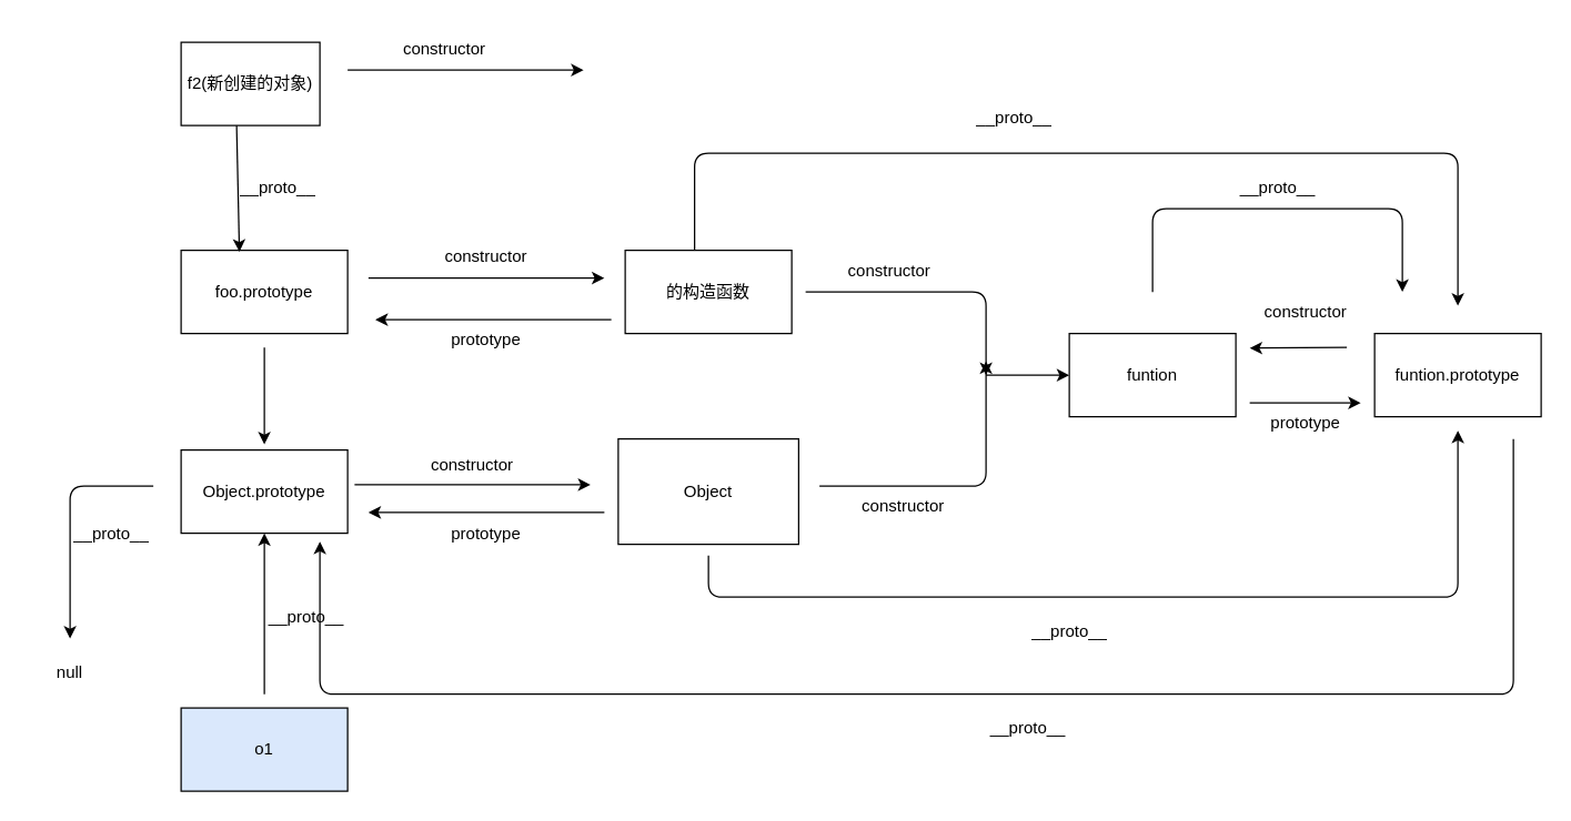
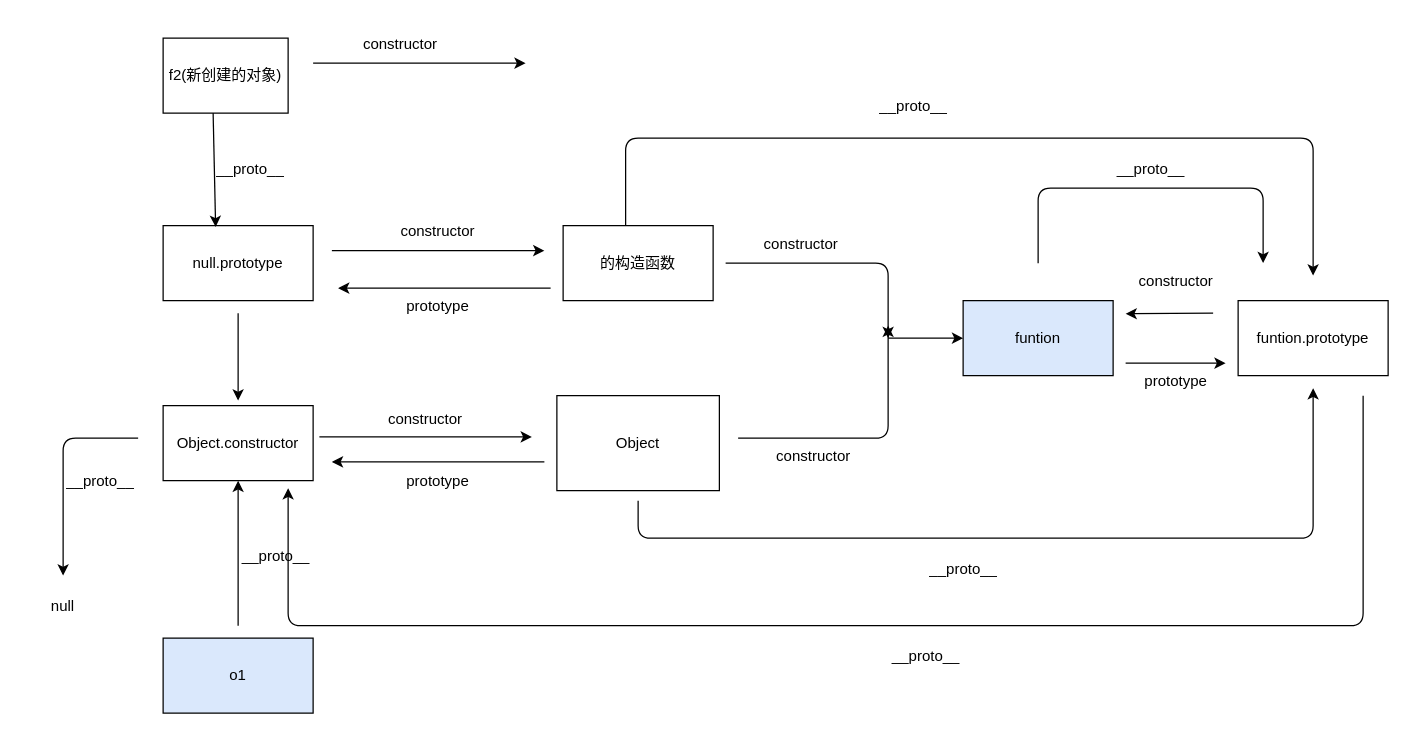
  <mxCell id="0" />
  <mxCell id="1" parent="0" />
  <mxCell id="2" value="f2(新创建的对象)" style="rounded=0;whiteSpace=wrap;html=1;" vertex="1" parent="1"><mxGeometry x="130" y="30" width="100" height="60" as="geometry" /></mxCell>
  <mxCell id="3" value="" style="endArrow=classic;html=1;" edge="1" parent="1"><mxGeometry width="50" height="50" relative="1" as="geometry"><mxPoint x="250" y="50" as="sourcePoint" /><mxPoint x="420" y="50" as="targetPoint" /></mxGeometry></mxCell>
  <mxCell id="4" value="constructor" style="text;html=1;align=center;verticalAlign=middle;whiteSpace=wrap;rounded=0;" vertex="1" parent="1"><mxGeometry x="290" y="20" width="60" height="30" as="geometry" /></mxCell>
- <mxCell id="5" value="foo.prototype" style="rounded=0;whiteSpace=wrap;html=1;" vertex="1" parent="1"><mxGeometry x="130" y="180" width="120" height="60" as="geometry" /></mxCell>
+ <mxCell id="5" value="null.prototype" style="rounded=0;whiteSpace=wrap;html=1;" vertex="1" parent="1"><mxGeometry x="130" y="180" width="120" height="60" as="geometry" /></mxCell>
  <mxCell id="6" value="" style="endArrow=classic;html=1;entryX=0.35;entryY=0.017;entryDx=0;entryDy=0;entryPerimeter=0;" edge="1" parent="1" target="5"><mxGeometry width="50" height="50" relative="1" as="geometry"><mxPoint x="170" y="90" as="sourcePoint" /><mxPoint x="250" y="160" as="targetPoint" /><Array as="points" /></mxGeometry></mxCell>
  <mxCell id="7" value="__proto__" style="text;html=1;align=center;verticalAlign=middle;whiteSpace=wrap;rounded=0;" vertex="1" parent="1"><mxGeometry x="170" y="120" width="60" height="30" as="geometry" /></mxCell>
  <mxCell id="8" value="的构造函数" style="rounded=0;whiteSpace=wrap;html=1;" vertex="1" parent="1"><mxGeometry x="450" y="180" width="120" height="60" as="geometry" /></mxCell>
  <mxCell id="9" value="constructor" style="text;html=1;align=center;verticalAlign=middle;whiteSpace=wrap;rounded=0;" vertex="1" parent="1"><mxGeometry x="320" y="170" width="60" height="30" as="geometry" /></mxCell>
  <mxCell id="10" value="" style="endArrow=classic;html=1;" edge="1" parent="1"><mxGeometry width="50" height="50" relative="1" as="geometry"><mxPoint x="265" y="200" as="sourcePoint" /><mxPoint x="435" y="200" as="targetPoint" /></mxGeometry></mxCell>
  <mxCell id="11" value="" style="endArrow=classic;html=1;" edge="1" parent="1"><mxGeometry width="50" height="50" relative="1" as="geometry"><mxPoint x="440" y="230" as="sourcePoint" /><mxPoint x="270" y="230" as="targetPoint" /></mxGeometry></mxCell>
  <mxCell id="12" value="prototype" style="text;html=1;align=center;verticalAlign=middle;whiteSpace=wrap;rounded=0;" vertex="1" parent="1"><mxGeometry x="320" y="230" width="60" height="30" as="geometry" /></mxCell>
  <mxCell id="13" value="" style="endArrow=classic;html=1;" edge="1" parent="1"><mxGeometry width="50" height="50" relative="1" as="geometry"><mxPoint x="190" y="250" as="sourcePoint" /><mxPoint x="190" y="320" as="targetPoint" /></mxGeometry></mxCell>
- <mxCell id="14" value="Object.prototype" style="rounded=0;whiteSpace=wrap;html=1;" vertex="1" parent="1"><mxGeometry x="130" y="324" width="120" height="60" as="geometry" /></mxCell>
+ <mxCell id="14" value="Object.constructor" style="rounded=0;whiteSpace=wrap;html=1;" vertex="1" parent="1"><mxGeometry x="130" y="324" width="120" height="60" as="geometry" /></mxCell>
  <mxCell id="15" value="" style="endArrow=classic;html=1;" edge="1" parent="1"><mxGeometry width="50" height="50" relative="1" as="geometry"><mxPoint x="110" y="350" as="sourcePoint" /><mxPoint x="50" y="460" as="targetPoint" /><Array as="points"><mxPoint x="50" y="350" /></Array></mxGeometry></mxCell>
  <mxCell id="16" value="null" style="text;html=1;align=center;verticalAlign=middle;whiteSpace=wrap;rounded=0;" vertex="1" parent="1"><mxGeometry x="20" y="470" width="60" height="30" as="geometry" /></mxCell>
  <mxCell id="17" value="__proto__" style="text;html=1;align=center;verticalAlign=middle;whiteSpace=wrap;rounded=0;" vertex="1" parent="1"><mxGeometry x="50" y="370" width="60" height="30" as="geometry" /></mxCell>
  <mxCell id="18" value="constructor" style="text;html=1;align=center;verticalAlign=middle;whiteSpace=wrap;rounded=0;" vertex="1" parent="1"><mxGeometry x="310" y="320" width="60" height="30" as="geometry" /></mxCell>
  <mxCell id="19" value="" style="endArrow=classic;html=1;" edge="1" parent="1"><mxGeometry width="50" height="50" relative="1" as="geometry"><mxPoint x="255" y="349" as="sourcePoint" /><mxPoint x="425" y="349" as="targetPoint" /></mxGeometry></mxCell>
  <mxCell id="20" value="Object" style="rounded=0;whiteSpace=wrap;html=1;" vertex="1" parent="1"><mxGeometry x="445" y="316" width="130" height="76" as="geometry" /></mxCell>
  <mxCell id="21" value="prototype" style="text;html=1;align=center;verticalAlign=middle;whiteSpace=wrap;rounded=0;" vertex="1" parent="1"><mxGeometry x="320" y="370" width="60" height="30" as="geometry" /></mxCell>
  <mxCell id="22" value="" style="endArrow=classic;html=1;" edge="1" parent="1"><mxGeometry width="50" height="50" relative="1" as="geometry"><mxPoint x="435" y="369" as="sourcePoint" /><mxPoint x="265" y="369" as="targetPoint" /></mxGeometry></mxCell>
  <mxCell id="23" value="o1" style="rounded=0;whiteSpace=wrap;html=1;fillColor=#dae8fc;" vertex="1" parent="1"><mxGeometry x="130" y="510" width="120" height="60" as="geometry" /></mxCell>
  <mxCell id="24" value="" style="endArrow=classic;html=1;" edge="1" parent="1"><mxGeometry width="50" height="50" relative="1" as="geometry"><mxPoint x="190" y="500" as="sourcePoint" /><mxPoint x="190" y="384" as="targetPoint" /></mxGeometry></mxCell>
  <mxCell id="25" value="__proto__" style="text;html=1;align=center;verticalAlign=middle;resizable=0;points=[];autosize=1;strokeColor=none;fillColor=none;" vertex="1" parent="1"><mxGeometry x="180" y="430" width="80" height="30" as="geometry" /></mxCell>
  <mxCell id="26" value="" style="endArrow=classic;html=1;" edge="1" parent="1"><mxGeometry width="50" height="50" relative="1" as="geometry"><mxPoint x="580" y="210" as="sourcePoint" /><mxPoint x="710" y="270" as="targetPoint" /><Array as="points"><mxPoint x="710" y="210" /></Array></mxGeometry></mxCell>
  <mxCell id="27" value="constructor" style="text;html=1;align=center;verticalAlign=middle;resizable=0;points=[];autosize=1;strokeColor=none;fillColor=none;" vertex="1" parent="1"><mxGeometry x="600" y="180" width="80" height="30" as="geometry" /></mxCell>
  <mxCell id="28" value="" style="endArrow=classic;html=1;" edge="1" parent="1"><mxGeometry width="50" height="50" relative="1" as="geometry"><mxPoint x="590" y="350" as="sourcePoint" /><mxPoint x="710" y="260" as="targetPoint" /><Array as="points"><mxPoint x="710" y="350" /></Array></mxGeometry></mxCell>
  <mxCell id="29" value="constructor" style="text;html=1;align=center;verticalAlign=middle;resizable=0;points=[];autosize=1;strokeColor=none;fillColor=none;" vertex="1" parent="1"><mxGeometry x="610" y="350" width="80" height="30" as="geometry" /></mxCell>
  <mxCell id="30" value="" style="endArrow=classic;html=1;" edge="1" parent="1"><mxGeometry width="50" height="50" relative="1" as="geometry"><mxPoint x="710" y="270" as="sourcePoint" /><mxPoint x="770" y="270" as="targetPoint" /></mxGeometry></mxCell>
- <mxCell id="31" value="funtion" style="whiteSpace=wrap;html=1;" vertex="1" parent="1"><mxGeometry x="770" y="240" width="120" height="60" as="geometry" /></mxCell>
+ <mxCell id="31" value="funtion" style="whiteSpace=wrap;html=1;fillColor=#dae8fc;" vertex="1" parent="1"><mxGeometry x="770" y="240" width="120" height="60" as="geometry" /></mxCell>
  <mxCell id="32" value="funtion.prototype" style="whiteSpace=wrap;html=1;" vertex="1" parent="1"><mxGeometry x="990" y="240" width="120" height="60" as="geometry" /></mxCell>
  <mxCell id="33" value="" style="endArrow=classic;html=1;" edge="1" parent="1"><mxGeometry width="50" height="50" relative="1" as="geometry"><mxPoint x="900" y="290" as="sourcePoint" /><mxPoint x="980" y="290" as="targetPoint" /></mxGeometry></mxCell>
  <mxCell id="34" value="constructor" style="text;html=1;align=center;verticalAlign=middle;resizable=0;points=[];autosize=1;strokeColor=none;fillColor=none;" vertex="1" parent="1"><mxGeometry x="900" y="210" width="80" height="30" as="geometry" /></mxCell>
  <mxCell id="35" value="" style="endArrow=classic;html=1;" edge="1" parent="1"><mxGeometry width="50" height="50" relative="1" as="geometry"><mxPoint x="970" y="250" as="sourcePoint" /><mxPoint x="900" y="250.5" as="targetPoint" /></mxGeometry></mxCell>
  <mxCell id="36" value="prototype" style="text;html=1;align=center;verticalAlign=middle;resizable=0;points=[];autosize=1;strokeColor=none;fillColor=none;" vertex="1" parent="1"><mxGeometry x="905" y="290" width="70" height="30" as="geometry" /></mxCell>
  <mxCell id="37" value="" style="endArrow=classic;html=1;" edge="1" parent="1"><mxGeometry width="50" height="50" relative="1" as="geometry"><mxPoint x="500" y="180" as="sourcePoint" /><mxPoint x="1050" y="220" as="targetPoint" /><Array as="points"><mxPoint x="500" y="110" /><mxPoint x="1050" y="110" /></Array></mxGeometry></mxCell>
  <mxCell id="38" value="__proto__" style="text;html=1;align=center;verticalAlign=middle;resizable=0;points=[];autosize=1;strokeColor=none;fillColor=none;" vertex="1" parent="1"><mxGeometry x="690" y="70" width="80" height="30" as="geometry" /></mxCell>
  <mxCell id="39" value="" style="endArrow=classic;html=1;" edge="1" parent="1"><mxGeometry width="50" height="50" relative="1" as="geometry"><mxPoint x="830" y="210" as="sourcePoint" /><mxPoint x="1010" y="210" as="targetPoint" /><Array as="points"><mxPoint x="830" y="150" /><mxPoint x="1010" y="150" /></Array></mxGeometry></mxCell>
  <mxCell id="40" value="__proto__" style="text;html=1;align=center;verticalAlign=middle;resizable=0;points=[];autosize=1;strokeColor=none;fillColor=none;" vertex="1" parent="1"><mxGeometry x="880" y="120" width="80" height="30" as="geometry" /></mxCell>
  <mxCell id="41" value="__proto__" style="text;html=1;align=center;verticalAlign=middle;resizable=0;points=[];autosize=1;strokeColor=none;fillColor=none;" vertex="1" parent="1"><mxGeometry x="730" y="440" width="80" height="30" as="geometry" /></mxCell>
  <mxCell id="42" value="" style="endArrow=classic;html=1;" edge="1" parent="1"><mxGeometry width="50" height="50" relative="1" as="geometry"><mxPoint x="510" y="400" as="sourcePoint" /><mxPoint x="1050" y="310" as="targetPoint" /><Array as="points"><mxPoint x="510" y="430" /><mxPoint x="1050" y="430" /></Array></mxGeometry></mxCell>
  <mxCell id="43" value="" style="edgeStyle=none;orthogonalLoop=1;jettySize=auto;html=1;" edge="1" parent="1"><mxGeometry width="100" relative="1" as="geometry"><mxPoint x="1090" y="316" as="sourcePoint" /><mxPoint x="230" y="390" as="targetPoint" /><Array as="points"><mxPoint x="1090" y="500" /><mxPoint x="230" y="500" /></Array></mxGeometry></mxCell>
  <mxCell id="44" value="__proto__" style="text;html=1;align=center;verticalAlign=middle;resizable=0;points=[];autosize=1;strokeColor=none;fillColor=none;" vertex="1" parent="1"><mxGeometry x="700" y="510" width="80" height="30" as="geometry" /></mxCell>
